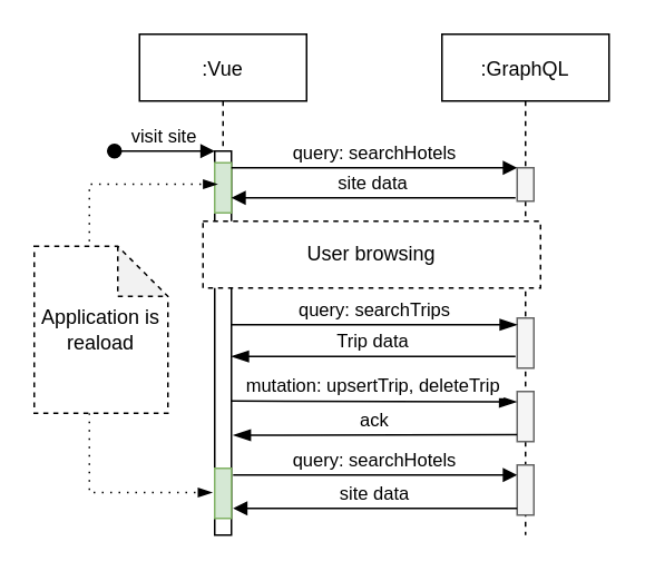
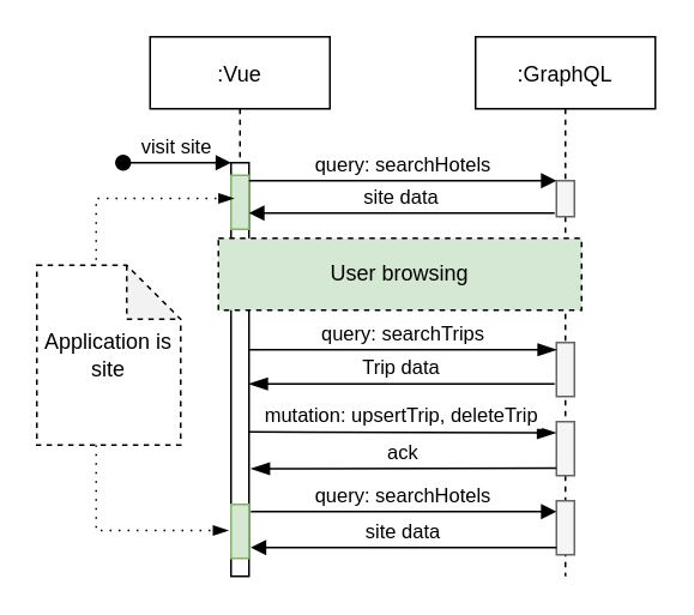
  <mxCell id="0" />
  <mxCell id="1" parent="0" />
  <mxCell id="2" value=":Vue" style="shape=umlLifeline;perimeter=lifelinePerimeter;container=1;collapsible=0;recursiveResize=0;rounded=0;shadow=0;strokeWidth=1;" parent="1" vertex="1"><mxGeometry x="83" y="20" width="100" height="300" as="geometry" /></mxCell>
  <mxCell id="3" value="" style="points=[];perimeter=orthogonalPerimeter;rounded=0;shadow=0;strokeWidth=1;" parent="2" vertex="1"><mxGeometry x="45" y="70" width="10" height="230" as="geometry" /></mxCell>
  <mxCell id="4" value="visit site" style="verticalAlign=bottom;startArrow=oval;endArrow=block;startSize=8;shadow=0;strokeWidth=1;" parent="2" target="3" edge="1"><mxGeometry relative="1" as="geometry"><mxPoint x="-15" y="70" as="sourcePoint" /></mxGeometry></mxCell>
  <mxCell id="5" value="" style="rounded=0;whiteSpace=wrap;html=1;fillColor=#d5e8d4;strokeColor=#82b366;" parent="2" vertex="1"><mxGeometry x="45" y="260" width="10" height="30" as="geometry" /></mxCell>
  <mxCell id="6" value="" style="rounded=0;whiteSpace=wrap;html=1;fillColor=#d5e8d4;strokeColor=#82b366;" parent="2" vertex="1"><mxGeometry x="45" y="77" width="10" height="30" as="geometry" /></mxCell>
  <mxCell id="7" value=":GraphQL" style="shape=umlLifeline;perimeter=lifelinePerimeter;container=1;collapsible=0;recursiveResize=0;rounded=0;shadow=0;strokeWidth=1;" parent="1" vertex="1"><mxGeometry x="264" y="20" width="100" height="300" as="geometry" /></mxCell>
  <mxCell id="8" value="" style="points=[];perimeter=orthogonalPerimeter;rounded=0;shadow=0;strokeWidth=1;fillColor=#f5f5f5;fontColor=#333333;strokeColor=#666666;" parent="7" vertex="1"><mxGeometry x="45" y="80" width="10" height="20" as="geometry" /></mxCell>
  <mxCell id="9" value="" style="points=[];perimeter=orthogonalPerimeter;rounded=0;shadow=0;strokeWidth=1;fillColor=#f5f5f5;strokeColor=#666666;fontColor=#333333;" parent="7" vertex="1"><mxGeometry x="45" y="170" width="10" height="30" as="geometry" /></mxCell>
  <mxCell id="10" value="" style="points=[];perimeter=orthogonalPerimeter;rounded=0;shadow=0;strokeWidth=1;fillColor=#f5f5f5;strokeColor=#666666;fontColor=#333333;" parent="7" vertex="1"><mxGeometry x="45" y="214" width="10" height="30" as="geometry" /></mxCell>
  <mxCell id="11" value="" style="points=[];perimeter=orthogonalPerimeter;rounded=0;shadow=0;strokeWidth=1;fillColor=#f5f5f5;fontColor=#333333;strokeColor=#666666;" parent="7" vertex="1"><mxGeometry x="45" y="258" width="10" height="30" as="geometry" /></mxCell>
  <mxCell id="12" value="Trip data" style="verticalAlign=bottom;endArrow=blockThin;endSize=8;exitX=0;exitY=0.95;shadow=0;strokeWidth=1;endFill=1;" parent="1" edge="1"><mxGeometry relative="1" as="geometry"><mxPoint x="138" y="213" as="targetPoint" /><mxPoint x="308" y="213" as="sourcePoint" /></mxGeometry></mxCell>
  <mxCell id="13" value="query: searchHotels" style="verticalAlign=bottom;endArrow=block;entryX=0;entryY=0;shadow=0;strokeWidth=1;" parent="1" source="3" target="8" edge="1"><mxGeometry relative="1" as="geometry"><mxPoint x="238" y="100" as="sourcePoint" /></mxGeometry></mxCell>
  <mxCell id="14" value="site data" style="verticalAlign=bottom;endArrow=block;shadow=0;strokeWidth=1;" parent="1" edge="1"><mxGeometry relative="1" as="geometry"><mxPoint x="308" y="118" as="sourcePoint" /><mxPoint x="138" y="118" as="targetPoint" /></mxGeometry></mxCell>
  <mxCell id="15" value="query: searchTrips" style="verticalAlign=bottom;endArrow=blockThin;endSize=8;shadow=0;strokeWidth=1;endFill=1;" parent="1" target="9" edge="1"><mxGeometry relative="1" as="geometry"><mxPoint x="308.07" y="195.72" as="targetPoint" /><mxPoint x="138" y="194" as="sourcePoint" /></mxGeometry></mxCell>
- <mxCell id="16" value="User browsing" style="rounded=0;whiteSpace=wrap;html=1;dashed=1;" parent="1" vertex="1"><mxGeometry x="121" y="132" width="202" height="40" as="geometry" /></mxCell>
+ <mxCell id="16" value="User browsing" style="rounded=0;whiteSpace=wrap;html=1;dashed=1;fillColor=#d5e8d4;" parent="1" vertex="1"><mxGeometry x="121" y="132" width="202" height="40" as="geometry" /></mxCell>
  <mxCell id="17" value="query: searchHotels" style="verticalAlign=bottom;endArrow=block;entryX=0;entryY=0;shadow=0;strokeWidth=1;" parent="1" edge="1"><mxGeometry relative="1" as="geometry"><mxPoint x="139" y="284" as="sourcePoint" /><mxPoint x="309" y="284" as="targetPoint" /></mxGeometry></mxCell>
  <mxCell id="18" value="site data" style="verticalAlign=bottom;endArrow=block;shadow=0;strokeWidth=1;" parent="1" edge="1"><mxGeometry relative="1" as="geometry"><mxPoint x="309" y="304" as="sourcePoint" /><mxPoint x="139" y="304" as="targetPoint" /></mxGeometry></mxCell>
  <mxCell id="19" value="ack" style="verticalAlign=bottom;endArrow=blockThin;endSize=8;exitX=-0.005;exitY=0.863;shadow=0;strokeWidth=1;endFill=1;exitDx=0;exitDy=0;exitPerimeter=0;entryX=1.115;entryY=0.74;entryDx=0;entryDy=0;entryPerimeter=0;" parent="1" source="10" target="3" edge="1"><mxGeometry relative="1" as="geometry"><mxPoint x="139.97" y="259" as="targetPoint" /><mxPoint x="309.97" y="259" as="sourcePoint" /></mxGeometry></mxCell>
  <mxCell id="20" value="mutation: upsertTrip, deleteTrip" style="verticalAlign=bottom;endArrow=blockThin;endSize=8;shadow=0;strokeWidth=1;endFill=1;entryX=-0.031;entryY=0.208;entryDx=0;entryDy=0;entryPerimeter=0;exitX=1.013;exitY=0.651;exitDx=0;exitDy=0;exitPerimeter=0;" parent="1" source="3" target="10" edge="1"><mxGeometry relative="1" as="geometry"><mxPoint x="310.04" y="241.72" as="targetPoint" /><mxPoint x="139.97" y="240" as="sourcePoint" /></mxGeometry></mxCell>
  <mxCell id="21" style="edgeStyle=orthogonalEdgeStyle;rounded=0;orthogonalLoop=1;jettySize=auto;html=1;dashed=1;dashPattern=1 4;endArrow=blockThin;endFill=1;exitX=0;exitY=0;exitDx=80;exitDy=65;exitPerimeter=0;entryX=0.155;entryY=0.134;entryDx=0;entryDy=0;entryPerimeter=0;" parent="1" edge="1"><mxGeometry relative="1" as="geometry"><mxPoint x="43" y="204" as="sourcePoint" /><mxPoint x="129.55" y="109.82" as="targetPoint" /><Array as="points"><mxPoint x="53" y="204" /><mxPoint x="53" y="110" /></Array></mxGeometry></mxCell>
  <mxCell id="22" style="edgeStyle=orthogonalEdgeStyle;rounded=0;orthogonalLoop=1;jettySize=auto;html=1;entryX=-0.155;entryY=0.924;entryDx=0;entryDy=0;entryPerimeter=0;dashed=1;dashPattern=1 4;endArrow=blockThin;endFill=1;" parent="1" edge="1"><mxGeometry relative="1" as="geometry"><mxPoint x="43" y="202.002" as="sourcePoint" /><mxPoint x="126.45" y="294.52" as="targetPoint" /><Array as="points"><mxPoint x="53" y="202" /><mxPoint x="53" y="295" /></Array></mxGeometry></mxCell>
- <mxCell id="23" value="Application is reaload" style="shape=note;whiteSpace=wrap;html=1;backgroundOutline=1;darkOpacity=0.05;dashed=1;" parent="1" vertex="1"><mxGeometry x="20" y="147" width="80" height="100" as="geometry" /></mxCell>
+ <mxCell id="23" value="Application is site" style="shape=note;whiteSpace=wrap;html=1;backgroundOutline=1;darkOpacity=0.05;dashed=1;" parent="1" vertex="1"><mxGeometry x="20" y="147" width="80" height="100" as="geometry" /></mxCell>
